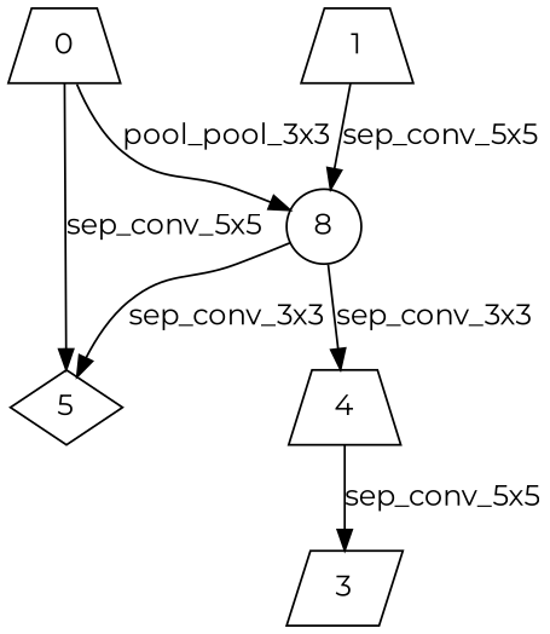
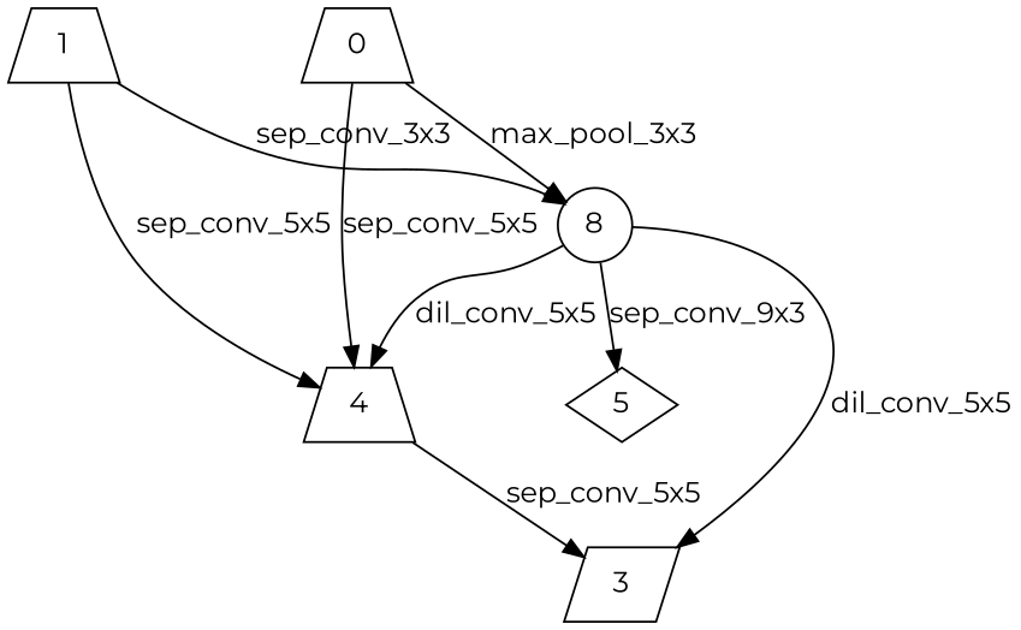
  digraph {
    fontname=Montserrat
    node [fontname=Montserrat shape=trapezium]
    edge [fontname=Montserrat]
    n1 [label=8 shape=circle]
    0
    5 [shape=diamond]
    3 [shape=parallelogram]
    4
    1
-   n1 -> 5 [label=sep_conv_3x3]
-   n1 -> 4 [label=sep_conv_3x3]
-   0 -> n1 [label=pool_pool_3x3]
-   0 -> 5 [label=sep_conv_5x5]
+   n1 -> 5 [label=sep_conv_9x3]
+   n1 -> 3 [label=dil_conv_5x5]
+   n1 -> 4 [label=dil_conv_5x5]
+   0 -> n1 [label=max_pool_3x3]
+   0 -> 4 [label=sep_conv_5x5]
    4 -> 3 [label=sep_conv_5x5]
-   1 -> n1 [label=sep_conv_5x5]
+   1 -> n1 [label=sep_conv_3x3]
+   1 -> 4 [label=sep_conv_5x5]
  }
